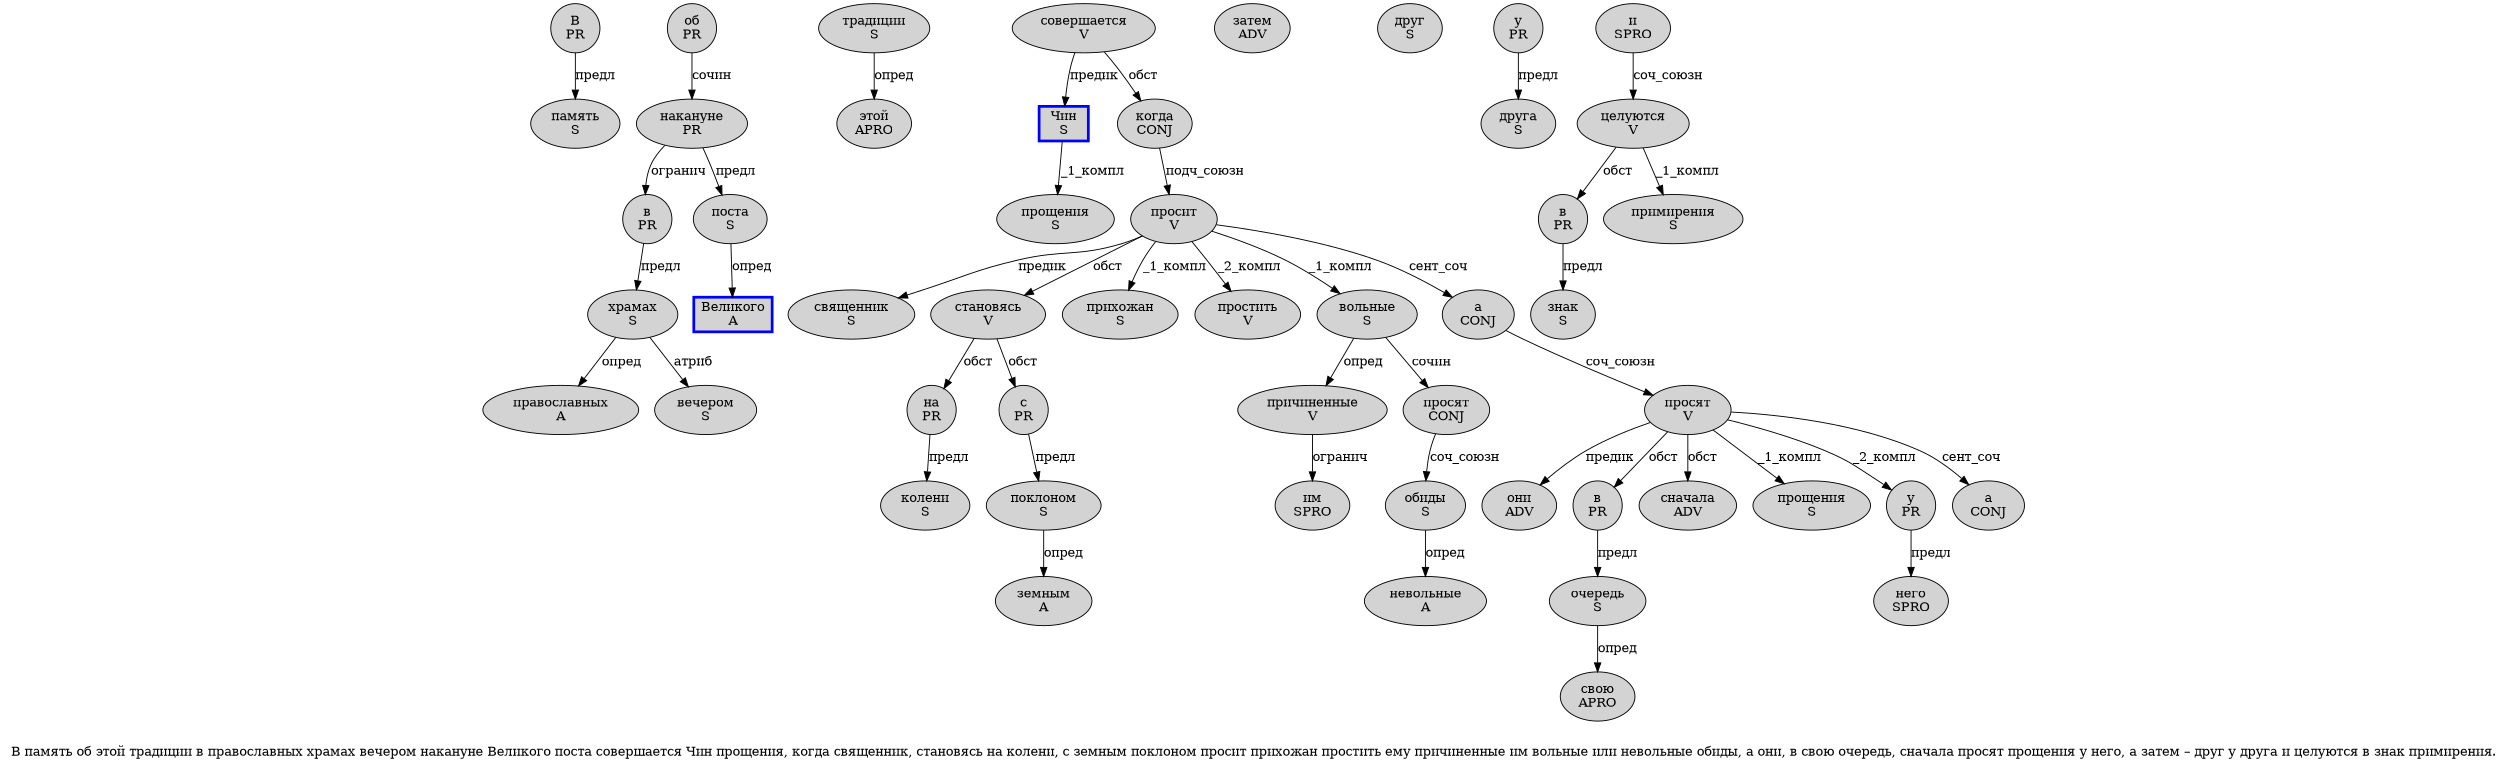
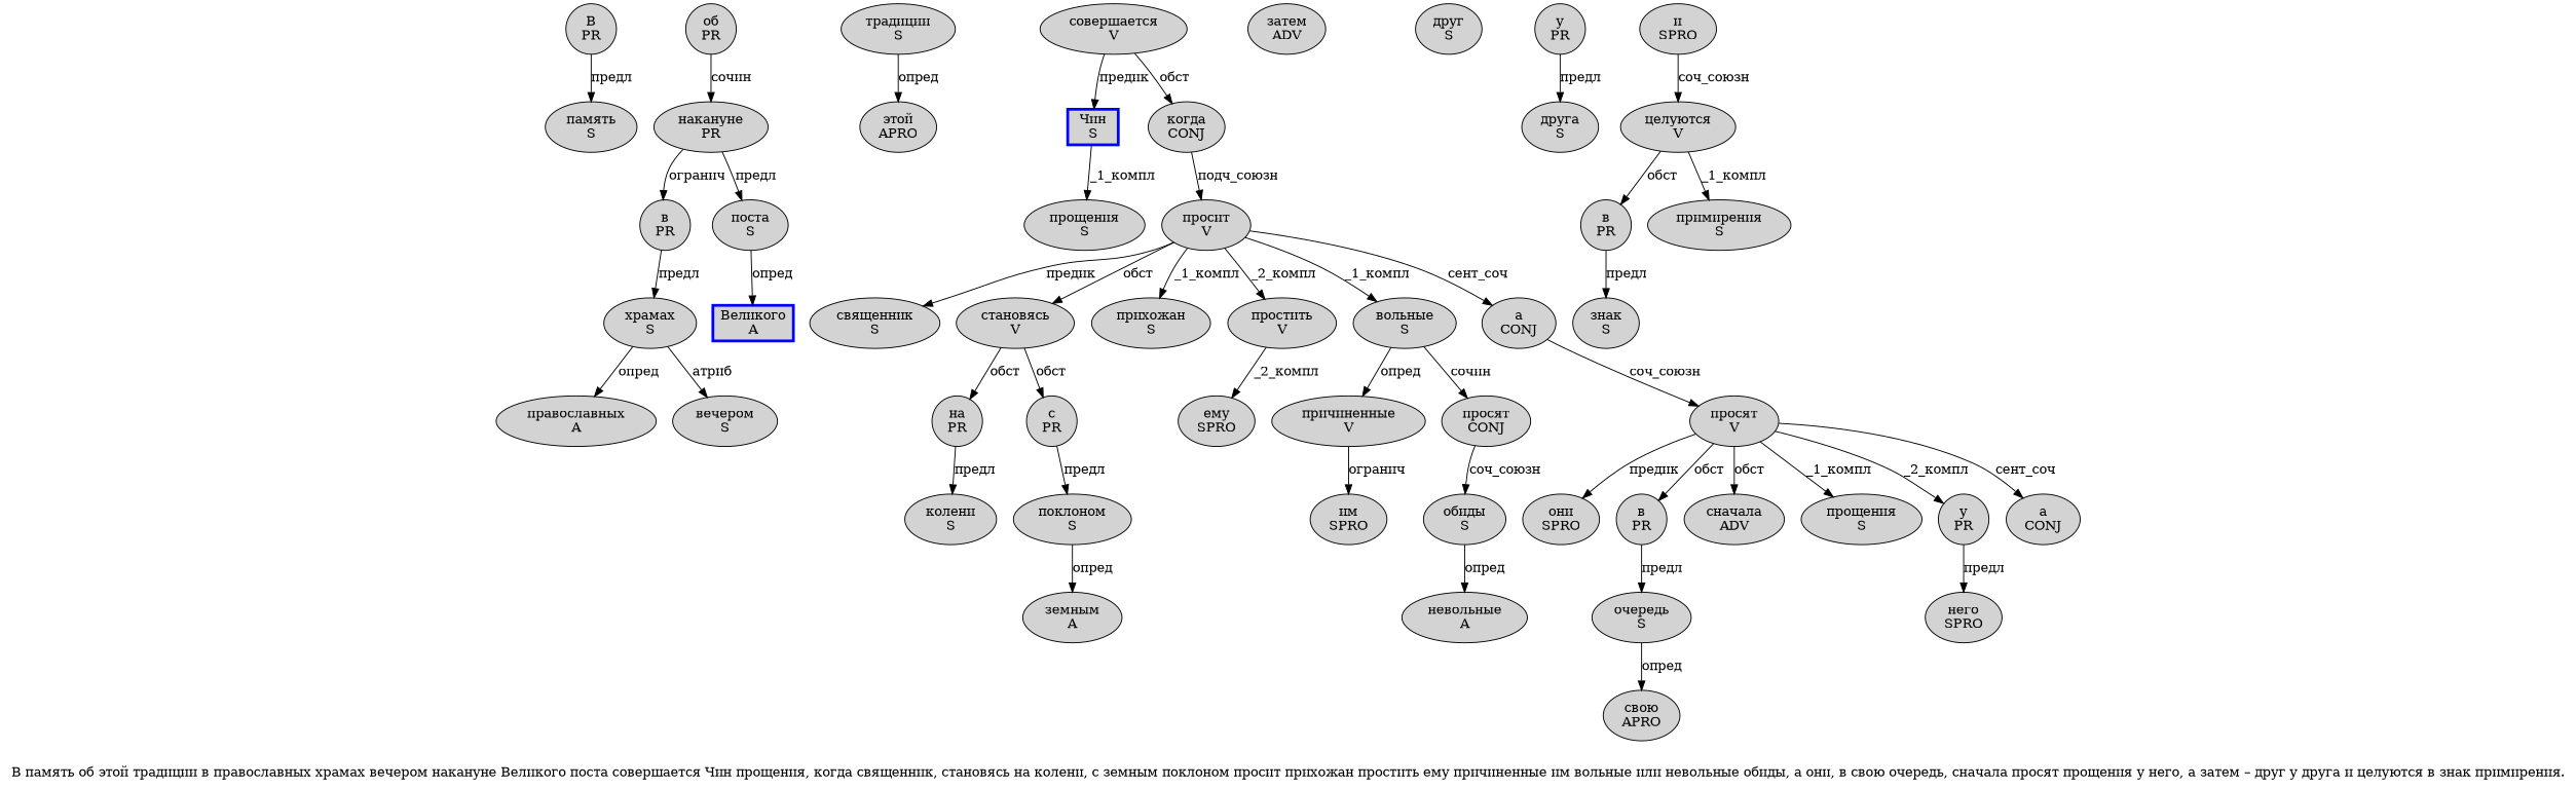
  digraph {
    label="В память об этой традиции в православных храмах вечером накануне Великого поста совершается Чин прощения, когда священник, становясь на колени, с земным поклоном просит прихожан простить ему причиненные им вольные или невольные обиды, а они, в свою очередь, сначала просят прощения у него, а затем – друг у друга и целуются в знак примирения."
    node [fillcolor=lightgray penwidth=1 shape=ellipse style=filled]
    n1 [label="В\nPR"]
    n2 [label="память\nS"]
    n3 [label="об\nPR"]
    n4 [label="накануне\nPR"]
    n5 [label="традиции\nS"]
    n6 [label="этой\nAPRO"]
    n7 [label="в\nPR"]
    n8 [label="поста\nS"]
    n9 [label="храмах\nS"]
    n10 [label="православных\nA"]
    n11 [label="вечером\nS"]
    n12 [color=blue label="Великого\nA" penwidth=3 shape=box]
    n13 [label="совершается\nV"]
    n14 [color=blue label="Чин\nS" penwidth=3 shape=box]
    n15 [label="когда\nCONJ"]
    n16 [label="прощения\nS"]
    n17 [label="просит\nV"]
    n18 [label="священник\nS"]
    n19 [label="становясь\nV"]
    n20 [label="прихожан\nS"]
    n21 [label="простить\nV"]
    n22 [label="вольные\nS"]
    n23 [label="а\nCONJ"]
    n24 [label="на\nPR"]
    n25 [label="с\nPR"]
    n26 [label="колени\nS"]
    n27 [label="поклоном\nS"]
    n28 [label="земным\nA"]
+   n29 [label="ему\nSPRO"]
    n30 [label="причиненные\nV"]
    n31 [label="просят\nCONJ"]
    n32 [label="просят\nV"]
    n33 [label="им\nSPRO"]
    n34 [label="обиды\nS"]
    n35 [label="невольные\nA"]
-   n36 [label="они\nADV"]
+   n36 [label="они\nSPRO"]
    n37 [label="в\nPR"]
    n38 [label="сначала\nADV"]
    n39 [label="прощения\nS"]
    n40 [label="у\nPR"]
    n41 [label="а\nCONJ"]
    n42 [label="очередь\nS"]
    n43 [label="свою\nAPRO"]
    n44 [label="него\nSPRO"]
    n45 [label="затем\nADV"]
    n46 [label="друг\nS"]
    n47 [label="у\nPR"]
    n48 [label="друга\nS"]
    n49 [label="и\nSPRO"]
    n50 [label="целуются\nV"]
    n51 [label="в\nPR"]
    n52 [label="примирения\nS"]
    n53 [label="знак\nS"]
    n1 -> n2 [label="предл"]
    n3 -> n4 [label="сочин"]
    n4 -> n7 [label="огранич"]
    n4 -> n8 [label="предл"]
    n5 -> n6 [label="опред"]
    n7 -> n9 [label="предл"]
    n8 -> n12 [label="опред"]
    n9 -> n10 [label="опред"]
    n9 -> n11 [label="атриб"]
    n13 -> n14 [label="предик"]
    n13 -> n15 [label="обст"]
    n14 -> n16 [label="_1_компл"]
    n15 -> n17 [label="подч_союзн"]
    n17 -> n18 [label="предик"]
    n17 -> n19 [label="обст"]
    n17 -> n20 [label="_1_компл"]
    n17 -> n21 [label="_2_компл"]
    n17 -> n22 [label="_1_компл"]
    n17 -> n23 [label="сент_соч"]
    n19 -> n24 [label="обст"]
    n19 -> n25 [label="обст"]
+   n21 -> n29 [label="_2_компл"]
    n22 -> n30 [label="опред"]
    n22 -> n31 [label="сочин"]
    n23 -> n32 [label="соч_союзн"]
    n24 -> n26 [label="предл"]
    n25 -> n27 [label="предл"]
    n27 -> n28 [label="опред"]
    n30 -> n33 [label="огранич"]
    n31 -> n34 [label="соч_союзн"]
    n32 -> n36 [label="предик"]
    n32 -> n37 [label="обст"]
    n32 -> n38 [label="обст"]
    n32 -> n39 [label="_1_компл"]
    n32 -> n40 [label="_2_компл"]
    n32 -> n41 [label="сент_соч"]
    n34 -> n35 [label="опред"]
    n37 -> n42 [label="предл"]
    n40 -> n44 [label="предл"]
    n42 -> n43 [label="опред"]
    n47 -> n48 [label="предл"]
    n49 -> n50 [label="соч_союзн"]
    n50 -> n51 [label="обст"]
    n50 -> n52 [label="_1_компл"]
    n51 -> n53 [label="предл"]
  }
